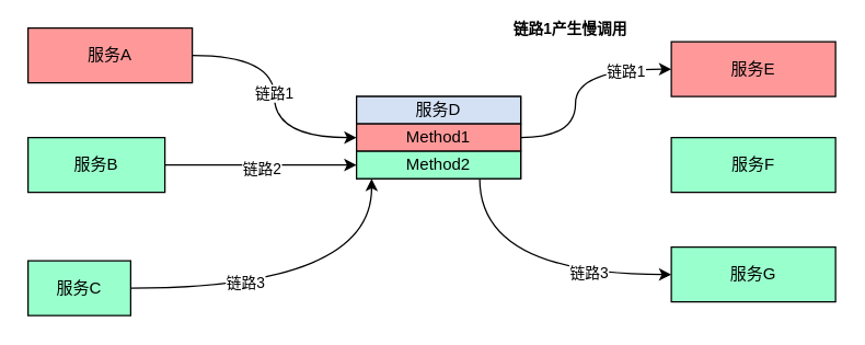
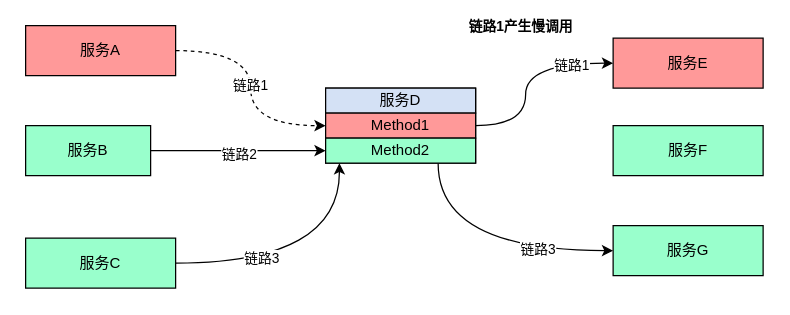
  <mxCell id="0" />
  <mxCell id="1" parent="0" />
- <mxCell id="2" style="edgeStyle=orthogonalEdgeStyle;rounded=0;orthogonalLoop=1;jettySize=auto;html=1;exitX=1;exitY=0.5;exitDx=0;exitDy=0;curved=1;entryX=0;entryY=0.5;entryDx=0;entryDy=0;" edge="1" parent="1" source="4" target="16"><mxGeometry relative="1" as="geometry"><mxPoint x="250" y="100" as="targetPoint" /></mxGeometry></mxCell>
+ <mxCell id="2" style="edgeStyle=orthogonalEdgeStyle;rounded=0;orthogonalLoop=1;jettySize=auto;html=1;exitX=1;exitY=0.5;exitDx=0;exitDy=0;curved=1;entryX=0;entryY=0.5;entryDx=0;entryDy=0;dashed=1;" edge="1" parent="1" source="4" target="16"><mxGeometry relative="1" as="geometry"><mxPoint x="250" y="100" as="targetPoint" /></mxGeometry></mxCell>
  <mxCell id="3" value="链路1" style="edgeLabel;html=1;align=center;verticalAlign=middle;resizable=0;points=[];" vertex="1" connectable="0" parent="2"><mxGeometry x="-0.033" y="-1" relative="1" as="geometry"><mxPoint as="offset" /></mxGeometry></mxCell>
  <mxCell id="4" value="服务A" style="rounded=0;whiteSpace=wrap;html=1;fillColor=#FF9999;" vertex="1" parent="1"><mxGeometry x="20" y="20" width="120" height="40" as="geometry" /></mxCell>
  <mxCell id="5" style="edgeStyle=orthogonalEdgeStyle;curved=1;rounded=0;orthogonalLoop=1;jettySize=auto;html=1;exitX=1;exitY=0.5;exitDx=0;exitDy=0;entryX=0;entryY=0.5;entryDx=0;entryDy=0;" edge="1" parent="1" source="7" target="19"><mxGeometry relative="1" as="geometry" /></mxCell>
  <mxCell id="6" value="链路2" style="edgeLabel;html=1;align=center;verticalAlign=middle;resizable=0;points=[];" vertex="1" connectable="0" parent="5"><mxGeometry y="-2" relative="1" as="geometry"><mxPoint as="offset" /></mxGeometry></mxCell>
  <mxCell id="7" value="服务B" style="rounded=0;whiteSpace=wrap;html=1;fillColor=#99FFCC;" vertex="1" parent="1"><mxGeometry x="20" y="100" width="100" height="40" as="geometry" /></mxCell>
  <mxCell id="8" style="edgeStyle=orthogonalEdgeStyle;curved=1;rounded=0;orthogonalLoop=1;jettySize=auto;html=1;exitX=1;exitY=0.5;exitDx=0;exitDy=0;" edge="1" parent="1" source="10"><mxGeometry relative="1" as="geometry"><mxPoint x="271" y="130" as="targetPoint" /></mxGeometry></mxCell>
  <mxCell id="9" value="链路3" style="edgeLabel;html=1;align=center;verticalAlign=middle;resizable=0;points=[];" vertex="1" connectable="0" parent="8"><mxGeometry x="-0.355" y="5" relative="1" as="geometry"><mxPoint as="offset" /></mxGeometry></mxCell>
- <mxCell id="10" value="服务C" style="rounded=0;whiteSpace=wrap;html=1;fillColor=#99FFCC;" vertex="1" parent="1"><mxGeometry x="20" y="190" width="75" height="40" as="geometry" /></mxCell>
+ <mxCell id="10" value="服务C" style="rounded=0;whiteSpace=wrap;html=1;fillColor=#99FFCC;" vertex="1" parent="1"><mxGeometry x="20" y="190" width="120" height="40" as="geometry" /></mxCell>
  <mxCell id="11" value="" style="rounded=0;whiteSpace=wrap;html=1;" vertex="1" parent="1"><mxGeometry x="260" y="70" width="120" height="60" as="geometry" /></mxCell>
  <mxCell id="12" value="服务D" style="rounded=0;whiteSpace=wrap;html=1;fillColor=#D4E1F5;" vertex="1" parent="1"><mxGeometry x="260" y="70" width="120" height="20" as="geometry" /></mxCell>
  <mxCell id="13" style="edgeStyle=orthogonalEdgeStyle;curved=1;rounded=0;orthogonalLoop=1;jettySize=auto;html=1;exitX=1;exitY=0.5;exitDx=0;exitDy=0;entryX=0;entryY=0.5;entryDx=0;entryDy=0;" edge="1" parent="1" source="16" target="20"><mxGeometry relative="1" as="geometry"><Array as="points"><mxPoint x="420" y="100" /><mxPoint x="420" y="50" /></Array></mxGeometry></mxCell>
  <mxCell id="14" value="&lt;b&gt;链路1产生慢调用&lt;/b&gt;" style="edgeLabel;html=1;align=center;verticalAlign=middle;resizable=0;points=[];fillColor=#FF0000;strokeColor=#7F00FF;" vertex="1" connectable="0" parent="13"><mxGeometry x="0.086" y="1" relative="1" as="geometry"><mxPoint x="-4" y="-33" as="offset" /></mxGeometry></mxCell>
  <mxCell id="15" value="链路1" style="edgeLabel;html=1;align=center;verticalAlign=middle;resizable=0;points=[];" vertex="1" connectable="0" parent="13"><mxGeometry x="0.571" y="-1" relative="1" as="geometry"><mxPoint as="offset" /></mxGeometry></mxCell>
  <mxCell id="16" value="Method1" style="rounded=0;whiteSpace=wrap;html=1;fillColor=#FF9999;" vertex="1" parent="1"><mxGeometry x="260" y="90" width="120" height="20" as="geometry" /></mxCell>
  <mxCell id="17" style="edgeStyle=orthogonalEdgeStyle;curved=1;rounded=0;orthogonalLoop=1;jettySize=auto;html=1;exitX=0.75;exitY=1;exitDx=0;exitDy=0;entryX=0;entryY=0.5;entryDx=0;entryDy=0;" edge="1" parent="1" source="19" target="22"><mxGeometry relative="1" as="geometry" /></mxCell>
  <mxCell id="18" value="链路3" style="edgeLabel;html=1;align=center;verticalAlign=middle;resizable=0;points=[];" vertex="1" connectable="0" parent="17"><mxGeometry x="0.419" y="2" relative="1" as="geometry"><mxPoint as="offset" /></mxGeometry></mxCell>
  <mxCell id="19" value="Method2" style="rounded=0;whiteSpace=wrap;html=1;fillColor=#99FFCC;" vertex="1" parent="1"><mxGeometry x="260" y="110" width="120" height="20" as="geometry" /></mxCell>
  <mxCell id="20" value="服务E" style="rounded=0;whiteSpace=wrap;html=1;fillColor=#FF9999;" vertex="1" parent="1"><mxGeometry x="490" y="30" width="120" height="40" as="geometry" /></mxCell>
  <mxCell id="21" value="服务F" style="rounded=0;whiteSpace=wrap;html=1;fillColor=#99FFCC;" vertex="1" parent="1"><mxGeometry x="490" y="100" width="120" height="40" as="geometry" /></mxCell>
  <mxCell id="22" value="服务G" style="rounded=0;whiteSpace=wrap;html=1;fillColor=#99FFCC;" vertex="1" parent="1"><mxGeometry x="490" y="180" width="120" height="40" as="geometry" /></mxCell>
